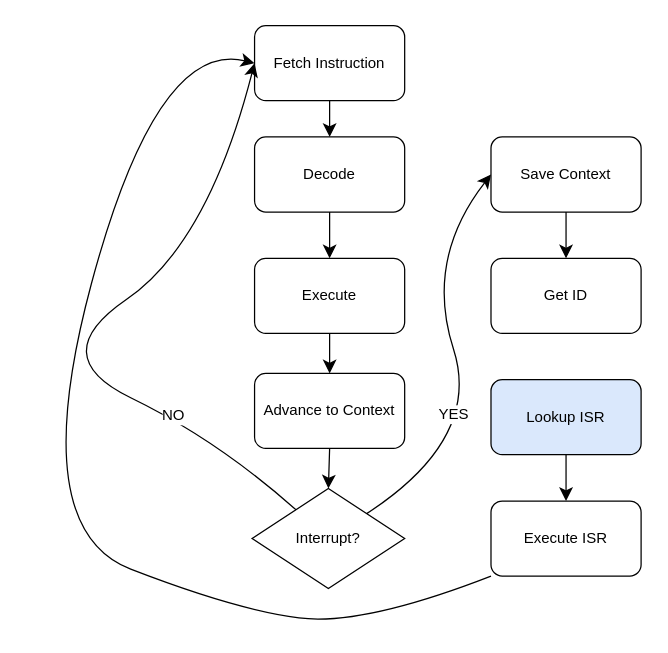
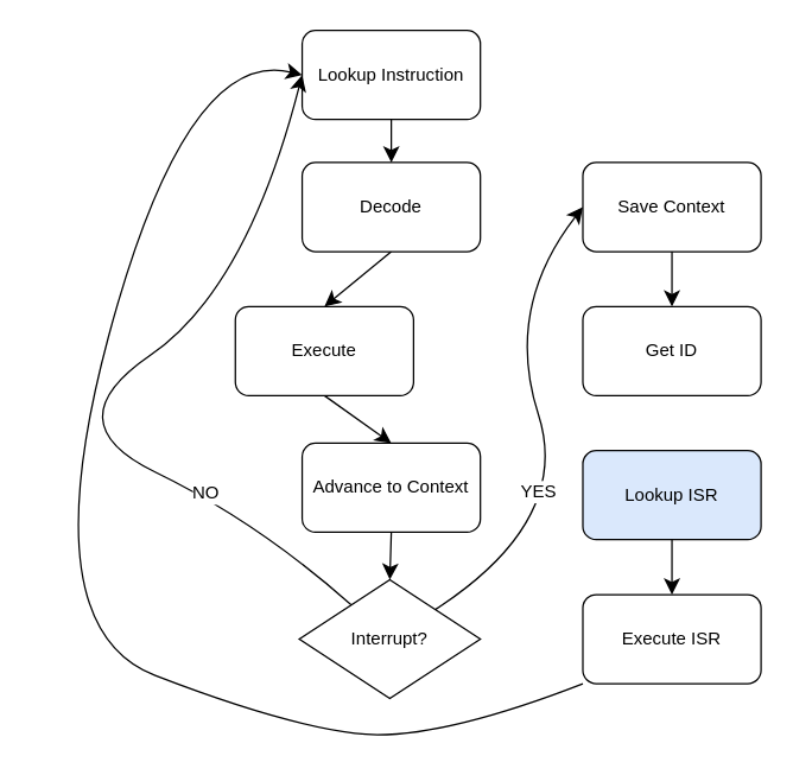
  <mxCell id="0" />
  <mxCell id="1" parent="0" />
  <mxCell id="2" style="edgeStyle=none;curved=1;rounded=0;orthogonalLoop=1;jettySize=auto;html=1;exitX=0.5;exitY=1;exitDx=0;exitDy=0;entryX=0.5;entryY=0;entryDx=0;entryDy=0;fontSize=12;startSize=8;endSize=8;" edge="1" parent="1" source="3" target="5"><mxGeometry relative="1" as="geometry" /></mxCell>
- <mxCell id="3" value="Fetch Instruction" style="rounded=1;whiteSpace=wrap;html=1;" vertex="1" parent="1"><mxGeometry x="203" y="20" width="120" height="60" as="geometry" /></mxCell>
+ <mxCell id="3" value="Lookup Instruction" style="rounded=1;whiteSpace=wrap;html=1;" vertex="1" parent="1"><mxGeometry x="203" y="20" width="120" height="60" as="geometry" /></mxCell>
  <mxCell id="4" style="edgeStyle=none;curved=1;rounded=0;orthogonalLoop=1;jettySize=auto;html=1;exitX=0.5;exitY=1;exitDx=0;exitDy=0;entryX=0.5;entryY=0;entryDx=0;entryDy=0;fontSize=12;startSize=8;endSize=8;" edge="1" parent="1" source="5" target="7"><mxGeometry relative="1" as="geometry" /></mxCell>
  <mxCell id="5" value="Decode" style="rounded=1;whiteSpace=wrap;html=1;" vertex="1" parent="1"><mxGeometry x="203" y="109" width="120" height="60" as="geometry" /></mxCell>
  <mxCell id="6" style="edgeStyle=none;curved=1;rounded=0;orthogonalLoop=1;jettySize=auto;html=1;exitX=0.5;exitY=1;exitDx=0;exitDy=0;entryX=0.5;entryY=0;entryDx=0;entryDy=0;fontSize=12;startSize=8;endSize=8;" edge="1" parent="1" source="7" target="9"><mxGeometry relative="1" as="geometry" /></mxCell>
- <mxCell id="7" value="Execute" style="rounded=1;whiteSpace=wrap;html=1;" vertex="1" parent="1"><mxGeometry x="203" y="206" width="120" height="60" as="geometry" /></mxCell>
+ <mxCell id="7" value="Execute" style="rounded=1;whiteSpace=wrap;html=1;" vertex="1" parent="1"><mxGeometry x="158" y="206" width="120" height="60" as="geometry" /></mxCell>
  <mxCell id="8" style="edgeStyle=none;curved=1;rounded=0;orthogonalLoop=1;jettySize=auto;html=1;exitX=0.5;exitY=1;exitDx=0;exitDy=0;entryX=0.5;entryY=0;entryDx=0;entryDy=0;fontSize=12;startSize=8;endSize=8;" edge="1" parent="1" source="9" target="14"><mxGeometry relative="1" as="geometry" /></mxCell>
  <mxCell id="9" value="Advance to Context" style="rounded=1;whiteSpace=wrap;html=1;" vertex="1" parent="1"><mxGeometry x="203" y="298" width="120" height="60" as="geometry" /></mxCell>
  <mxCell id="10" style="edgeStyle=none;curved=1;rounded=0;orthogonalLoop=1;jettySize=auto;html=1;entryX=0;entryY=0.5;entryDx=0;entryDy=0;fontSize=12;startSize=8;endSize=8;" edge="1" parent="1" source="14" target="16"><mxGeometry relative="1" as="geometry"><Array as="points"><mxPoint x="385" y="350" /><mxPoint x="339" y="207" /></Array></mxGeometry></mxCell>
  <mxCell id="11" value="YES" style="edgeLabel;html=1;align=center;verticalAlign=middle;resizable=0;points=[];fontSize=12;" vertex="1" connectable="0" parent="10"><mxGeometry x="-0.214" y="16" relative="1" as="geometry"><mxPoint as="offset" /></mxGeometry></mxCell>
  <mxCell id="12" style="edgeStyle=none;curved=1;rounded=0;orthogonalLoop=1;jettySize=auto;html=1;entryX=0;entryY=0.5;entryDx=0;entryDy=0;fontSize=12;startSize=8;endSize=8;" edge="1" parent="1" source="14" target="3"><mxGeometry relative="1" as="geometry"><Array as="points"><mxPoint x="173" y="351" /><mxPoint x="35" y="284" /><mxPoint x="166" y="194" /></Array></mxGeometry></mxCell>
  <mxCell id="13" value="NO" style="edgeLabel;html=1;align=center;verticalAlign=middle;resizable=0;points=[];fontSize=12;" vertex="1" connectable="0" parent="12"><mxGeometry x="-0.54" y="-2" relative="1" as="geometry"><mxPoint as="offset" /></mxGeometry></mxCell>
  <mxCell id="14" value="Interrupt?" style="rhombus;whiteSpace=wrap;html=1;" vertex="1" parent="1"><mxGeometry x="201" y="390" width="122" height="80" as="geometry" /></mxCell>
  <mxCell id="15" style="edgeStyle=none;curved=1;rounded=0;orthogonalLoop=1;jettySize=auto;html=1;exitX=0.5;exitY=1;exitDx=0;exitDy=0;entryX=0.5;entryY=0;entryDx=0;entryDy=0;fontSize=12;startSize=8;endSize=8;" edge="1" parent="1" source="16" target="17"><mxGeometry relative="1" as="geometry" /></mxCell>
  <mxCell id="16" value="Save Context" style="rounded=1;whiteSpace=wrap;html=1;" vertex="1" parent="1"><mxGeometry x="392" y="109" width="120" height="60" as="geometry" /></mxCell>
  <mxCell id="17" value="Get ID" style="rounded=1;whiteSpace=wrap;html=1;" vertex="1" parent="1"><mxGeometry x="392" y="206" width="120" height="60" as="geometry" /></mxCell>
  <mxCell id="18" style="edgeStyle=none;curved=1;rounded=0;orthogonalLoop=1;jettySize=auto;html=1;exitX=0.5;exitY=1;exitDx=0;exitDy=0;entryX=0.5;entryY=0;entryDx=0;entryDy=0;fontSize=12;startSize=8;endSize=8;" edge="1" parent="1" source="19" target="21"><mxGeometry relative="1" as="geometry" /></mxCell>
  <mxCell id="19" value="Lookup ISR" style="rounded=1;whiteSpace=wrap;html=1;fillColor=#dae8fc;" vertex="1" parent="1"><mxGeometry x="392" y="303" width="120" height="60" as="geometry" /></mxCell>
  <mxCell id="20" style="edgeStyle=none;curved=1;rounded=0;orthogonalLoop=1;jettySize=auto;html=1;exitX=0;exitY=1;exitDx=0;exitDy=0;entryX=0;entryY=0.5;entryDx=0;entryDy=0;fontSize=12;startSize=8;endSize=8;" edge="1" parent="1" source="21" target="3"><mxGeometry relative="1" as="geometry"><Array as="points"><mxPoint x="289" y="500" /><mxPoint x="188" y="487" /><mxPoint x="20" y="422" /><mxPoint x="125" y="31" /></Array></mxGeometry></mxCell>
  <mxCell id="21" value="Execute ISR" style="rounded=1;whiteSpace=wrap;html=1;" vertex="1" parent="1"><mxGeometry x="392" y="400" width="120" height="60" as="geometry" /></mxCell>
